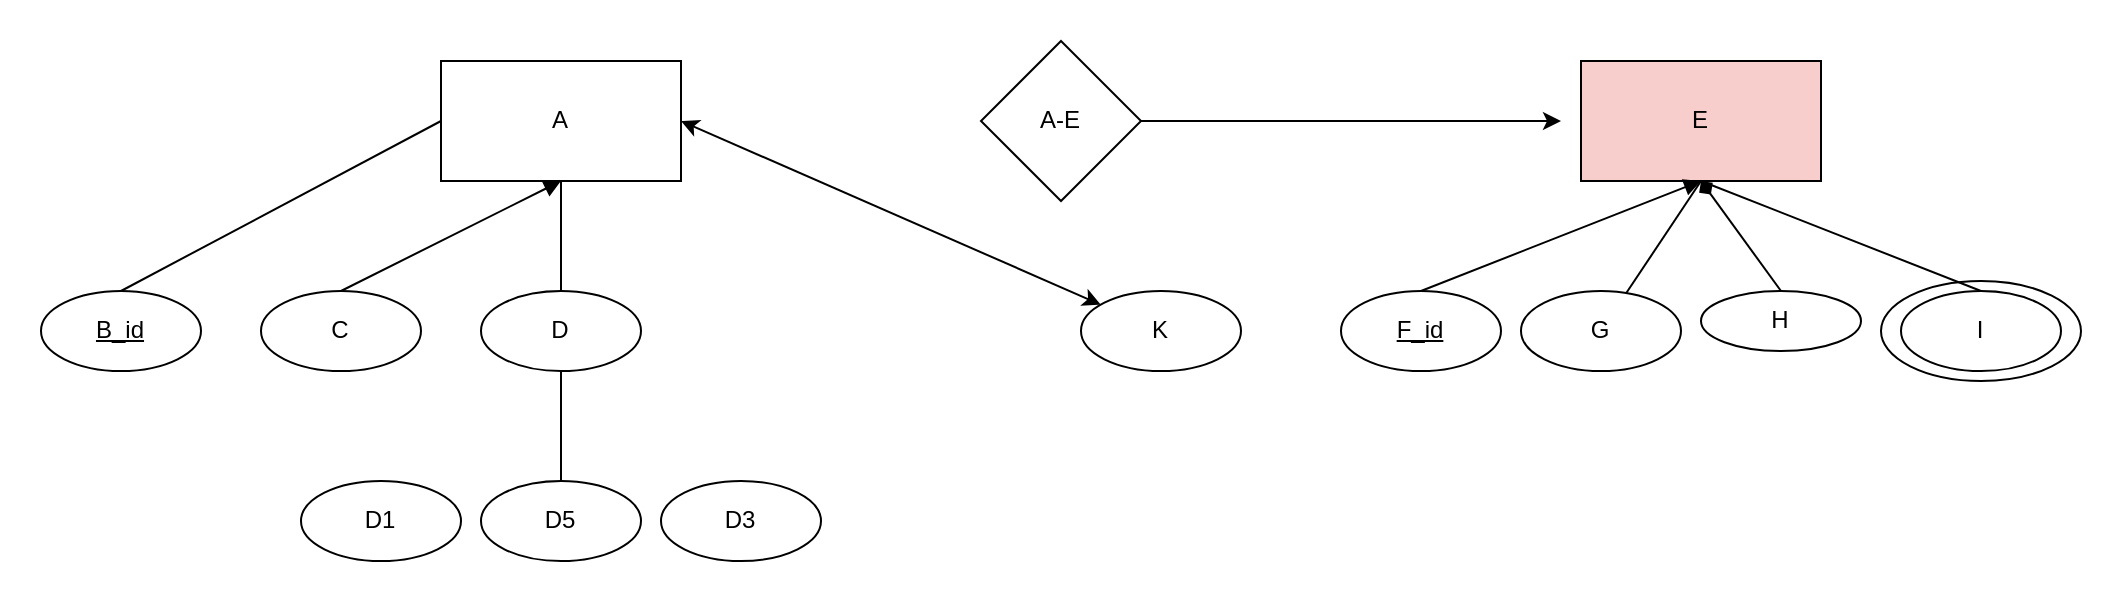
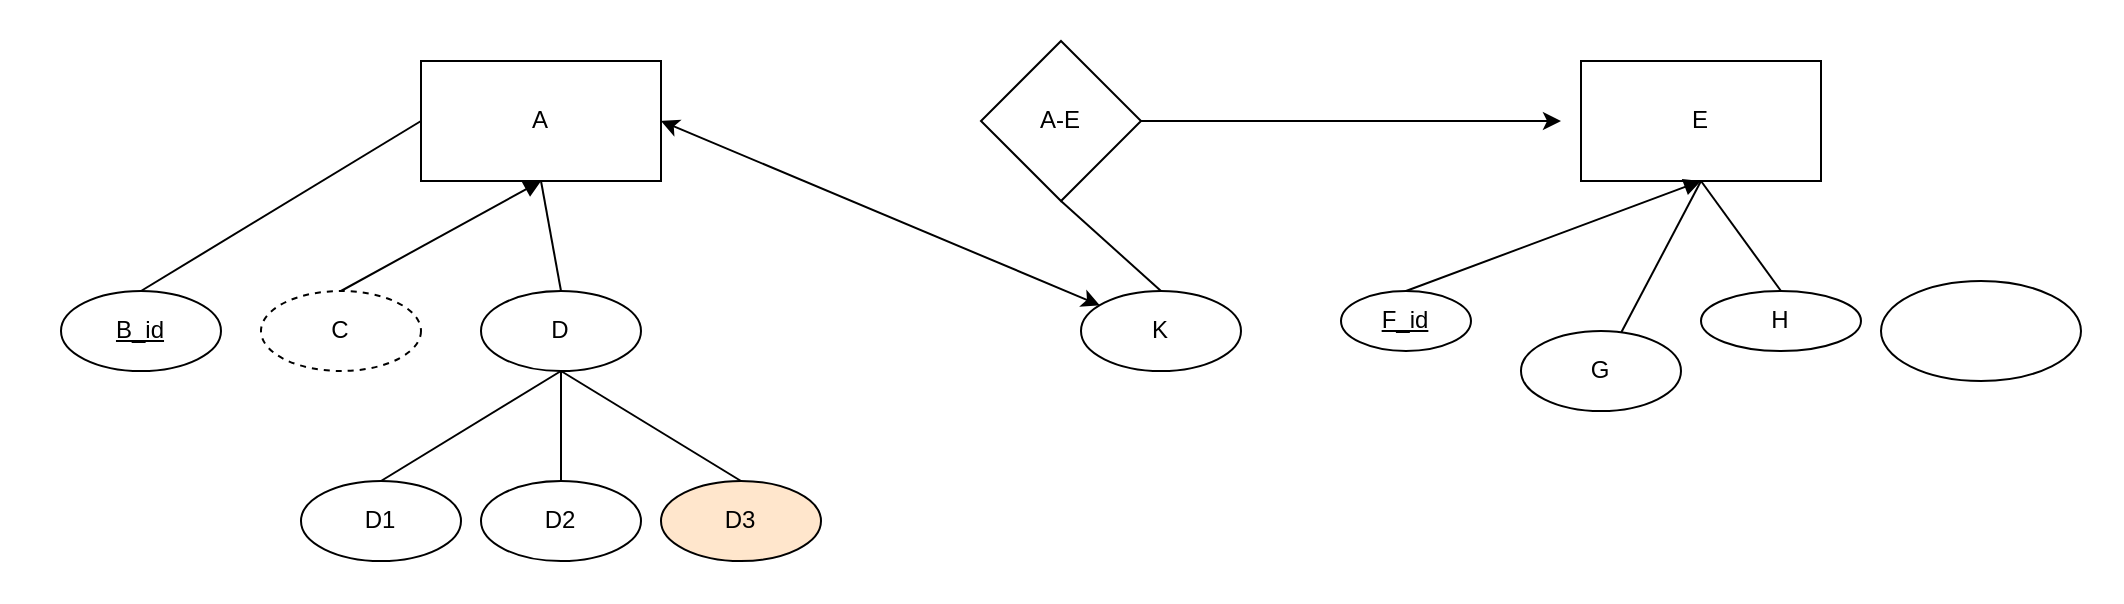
  <mxCell id="0" />
  <mxCell id="1" parent="0" />
  <mxCell id="2" value="" style="ellipse;whiteSpace=wrap;html=1;" vertex="1" parent="1"><mxGeometry x="940" y="140" width="100" height="50" as="geometry" /></mxCell>
- <mxCell id="3" value="A" style="rounded=0;whiteSpace=wrap;html=1;" vertex="1" parent="1"><mxGeometry x="220" y="30" width="120" height="60" as="geometry" /></mxCell>
- <mxCell id="4" value="&lt;u&gt;B_id&lt;/u&gt;" style="ellipse;whiteSpace=wrap;html=1;" vertex="1" parent="1"><mxGeometry x="20" y="145" width="80" height="40" as="geometry" /></mxCell>
+ <mxCell id="3" value="A" style="rounded=0;whiteSpace=wrap;html=1;" vertex="1" parent="1"><mxGeometry x="210" y="30" width="120" height="60" as="geometry" /></mxCell>
+ <mxCell id="4" value="&lt;u&gt;B_id&lt;/u&gt;" style="ellipse;whiteSpace=wrap;html=1;" vertex="1" parent="1"><mxGeometry x="30" y="145" width="80" height="40" as="geometry" /></mxCell>
  <mxCell id="5" value="" style="endArrow=none;html=1;rounded=0;exitX=0;exitY=0.5;exitDx=0;exitDy=0;entryX=0.5;entryY=0;entryDx=0;entryDy=0;" edge="1" parent="1" source="3" target="4"><mxGeometry width="50" height="50" relative="1" as="geometry"><mxPoint x="290" y="20" as="sourcePoint" /><mxPoint x="380" y="-40" as="targetPoint" /></mxGeometry></mxCell>
- <mxCell id="6" value="C" style="ellipse;whiteSpace=wrap;html=1;" vertex="1" parent="1"><mxGeometry x="130" y="145" width="80" height="40" as="geometry" /></mxCell>
+ <mxCell id="6" value="C" style="ellipse;whiteSpace=wrap;html=1;dashed=1;" vertex="1" parent="1"><mxGeometry x="130" y="145" width="80" height="40" as="geometry" /></mxCell>
  <mxCell id="7" value="" style="endArrow=block;html=1;rounded=0;entryX=0.5;entryY=1;entryDx=0;entryDy=0;exitX=0.5;exitY=0;exitDx=0;exitDy=0;" edge="1" parent="1" source="6" target="3"><mxGeometry width="50" height="50" relative="1" as="geometry"><mxPoint x="420" y="200" as="sourcePoint" /><mxPoint x="470" y="150" as="targetPoint" /></mxGeometry></mxCell>
  <mxCell id="8" value="D" style="ellipse;whiteSpace=wrap;html=1;" vertex="1" parent="1"><mxGeometry x="240" y="145" width="80" height="40" as="geometry" /></mxCell>
  <mxCell id="9" value="" style="endArrow=none;html=1;rounded=0;entryX=0.5;entryY=1;entryDx=0;entryDy=0;exitX=0.5;exitY=0;exitDx=0;exitDy=0;" edge="1" parent="1" source="8" target="3"><mxGeometry width="50" height="50" relative="1" as="geometry"><mxPoint x="420" y="200" as="sourcePoint" /><mxPoint x="470" y="150" as="targetPoint" /></mxGeometry></mxCell>
  <mxCell id="10" value="D1" style="ellipse;whiteSpace=wrap;html=1;" vertex="1" parent="1"><mxGeometry x="150" y="240" width="80" height="40" as="geometry" /></mxCell>
- <mxCell id="11" value="D5" style="ellipse;whiteSpace=wrap;html=1;" vertex="1" parent="1"><mxGeometry x="240" y="240" width="80" height="40" as="geometry" /></mxCell>
- <mxCell id="12" value="D3" style="ellipse;whiteSpace=wrap;html=1;" vertex="1" parent="1"><mxGeometry x="330" y="240" width="80" height="40" as="geometry" /></mxCell>
+ <mxCell id="11" value="D2" style="ellipse;whiteSpace=wrap;html=1;" vertex="1" parent="1"><mxGeometry x="240" y="240" width="80" height="40" as="geometry" /></mxCell>
+ <mxCell id="12" value="D3" style="ellipse;whiteSpace=wrap;html=1;fillColor=#ffe6cc;" vertex="1" parent="1"><mxGeometry x="330" y="240" width="80" height="40" as="geometry" /></mxCell>
+ <mxCell id="13" value="" style="endArrow=none;html=1;rounded=0;entryX=0.5;entryY=1;entryDx=0;entryDy=0;exitX=0.5;exitY=0;exitDx=0;exitDy=0;" edge="1" parent="1" source="10" target="8"><mxGeometry width="50" height="50" relative="1" as="geometry"><mxPoint x="420" y="200" as="sourcePoint" /><mxPoint x="470" y="150" as="targetPoint" /></mxGeometry></mxCell>
  <mxCell id="14" value="" style="endArrow=none;html=1;rounded=0;exitX=0.5;exitY=0;exitDx=0;exitDy=0;entryX=0.5;entryY=1;entryDx=0;entryDy=0;" edge="1" parent="1" source="11" target="8"><mxGeometry width="50" height="50" relative="1" as="geometry"><mxPoint x="420" y="200" as="sourcePoint" /><mxPoint x="470" y="150" as="targetPoint" /></mxGeometry></mxCell>
- <mxCell id="16" value="E" style="rounded=0;whiteSpace=wrap;html=1;fillColor=#f8cecc;" vertex="1" parent="1"><mxGeometry x="790" y="30" width="120" height="60" as="geometry" /></mxCell>
- <mxCell id="17" value="&lt;u&gt;F_id&lt;/u&gt;" style="ellipse;whiteSpace=wrap;html=1;" vertex="1" parent="1"><mxGeometry x="670" y="145" width="80" height="40" as="geometry" /></mxCell>
+ <mxCell id="15" value="" style="endArrow=none;html=1;rounded=0;entryX=0.5;entryY=1;entryDx=0;entryDy=0;exitX=0.5;exitY=0;exitDx=0;exitDy=0;" edge="1" parent="1" source="12" target="8"><mxGeometry width="50" height="50" relative="1" as="geometry"><mxPoint x="420" y="200" as="sourcePoint" /><mxPoint x="470" y="150" as="targetPoint" /></mxGeometry></mxCell>
+ <mxCell id="16" value="E" style="rounded=0;whiteSpace=wrap;html=1;" vertex="1" parent="1"><mxGeometry x="790" y="30" width="120" height="60" as="geometry" /></mxCell>
+ <mxCell id="17" value="&lt;u&gt;F_id&lt;/u&gt;" style="ellipse;whiteSpace=wrap;html=1;" vertex="1" parent="1"><mxGeometry x="670" y="145" width="65" height="30" as="geometry" /></mxCell>
  <mxCell id="18" value="H" style="ellipse;whiteSpace=wrap;html=1;" vertex="1" parent="1"><mxGeometry x="850" y="145" width="80" height="30" as="geometry" /></mxCell>
- <mxCell id="19" value="G" style="ellipse;whiteSpace=wrap;html=1;" vertex="1" parent="1"><mxGeometry x="760" y="145" width="80" height="40" as="geometry" /></mxCell>
- <mxCell id="20" value="I" style="ellipse;whiteSpace=wrap;html=1;" vertex="1" parent="1"><mxGeometry x="950" y="145" width="80" height="40" as="geometry" /></mxCell>
+ <mxCell id="19" value="G" style="ellipse;whiteSpace=wrap;html=1;" vertex="1" parent="1"><mxGeometry x="760" y="165" width="80" height="40" as="geometry" /></mxCell>
  <mxCell id="21" value="" style="endArrow=none;html=1;rounded=0;entryX=0.5;entryY=1;entryDx=0;entryDy=0;" edge="1" parent="1" source="19" target="16"><mxGeometry width="50" height="50" relative="1" as="geometry"><mxPoint x="480" y="190" as="sourcePoint" /><mxPoint x="530" y="140" as="targetPoint" /></mxGeometry></mxCell>
  <mxCell id="22" value="" style="endArrow=block;html=1;rounded=0;entryX=0.5;entryY=1;entryDx=0;entryDy=0;exitX=0.5;exitY=0;exitDx=0;exitDy=0;" edge="1" parent="1" source="17" target="16"><mxGeometry width="50" height="50" relative="1" as="geometry"><mxPoint x="480" y="190" as="sourcePoint" /><mxPoint x="530" y="140" as="targetPoint" /></mxGeometry></mxCell>
- <mxCell id="23" value="" style="endArrow=diamond;html=1;rounded=0;entryX=0.5;entryY=1;entryDx=0;entryDy=0;exitX=0.5;exitY=0;exitDx=0;exitDy=0;" edge="1" parent="1" source="18" target="16"><mxGeometry width="50" height="50" relative="1" as="geometry"><mxPoint x="480" y="190" as="sourcePoint" /><mxPoint x="530" y="140" as="targetPoint" /></mxGeometry></mxCell>
- <mxCell id="24" value="" style="endArrow=none;html=1;rounded=0;entryX=0.5;entryY=1;entryDx=0;entryDy=0;exitX=0.5;exitY=0;exitDx=0;exitDy=0;" edge="1" parent="1" source="20" target="16"><mxGeometry width="50" height="50" relative="1" as="geometry"><mxPoint x="480" y="190" as="sourcePoint" /><mxPoint x="530" y="140" as="targetPoint" /></mxGeometry></mxCell>
+ <mxCell id="23" value="" style="endArrow=none;html=1;rounded=0;entryX=0.5;entryY=1;entryDx=0;entryDy=0;exitX=0.5;exitY=0;exitDx=0;exitDy=0;" edge="1" parent="1" source="18" target="16"><mxGeometry width="50" height="50" relative="1" as="geometry"><mxPoint x="480" y="190" as="sourcePoint" /><mxPoint x="530" y="140" as="targetPoint" /></mxGeometry></mxCell>
  <mxCell id="25" value="" style="endArrow=classic;startArrow=classic;html=1;rounded=0;exitX=1;exitY=0.5;exitDx=0;exitDy=0;" edge="1" parent="1" source="3" target="28"><mxGeometry width="50" height="50" relative="1" as="geometry"><mxPoint x="420" y="190" as="sourcePoint" /><mxPoint x="470" y="140" as="targetPoint" /></mxGeometry></mxCell>
  <mxCell id="26" value="" style="endArrow=classic;html=1;rounded=0;exitX=1;exitY=0.5;exitDx=0;exitDy=0;" edge="1" parent="1" source="27"><mxGeometry width="50" height="50" relative="1" as="geometry"><mxPoint x="420" y="190" as="sourcePoint" /><mxPoint x="780" y="60" as="targetPoint" /></mxGeometry></mxCell>
  <mxCell id="27" value="A-E" style="rhombus;whiteSpace=wrap;html=1;" vertex="1" parent="1"><mxGeometry x="490" y="20" width="80" height="80" as="geometry" /></mxCell>
  <mxCell id="28" value="K" style="ellipse;whiteSpace=wrap;html=1;" vertex="1" parent="1"><mxGeometry x="540" y="145" width="80" height="40" as="geometry" /></mxCell>
+ <mxCell id="29" value="" style="endArrow=none;html=1;rounded=0;entryX=0.5;entryY=1;entryDx=0;entryDy=0;exitX=0.5;exitY=0;exitDx=0;exitDy=0;" edge="1" parent="1" source="28" target="27"><mxGeometry width="50" height="50" relative="1" as="geometry"><mxPoint x="420" y="190" as="sourcePoint" /><mxPoint x="510" y="110" as="targetPoint" /></mxGeometry></mxCell>
